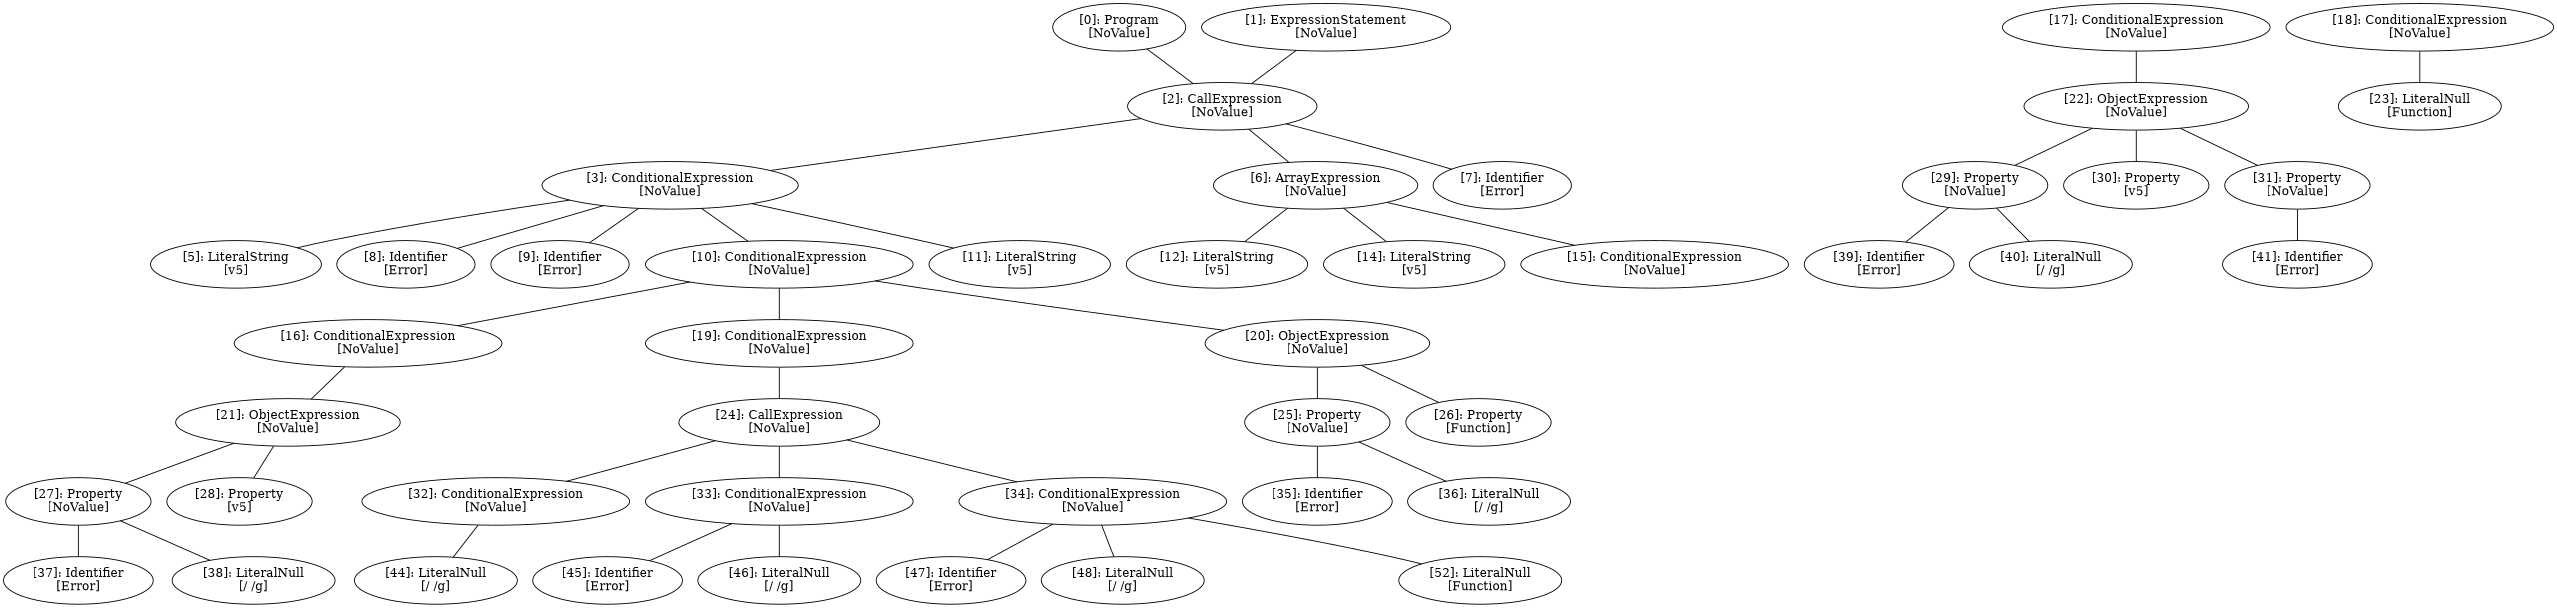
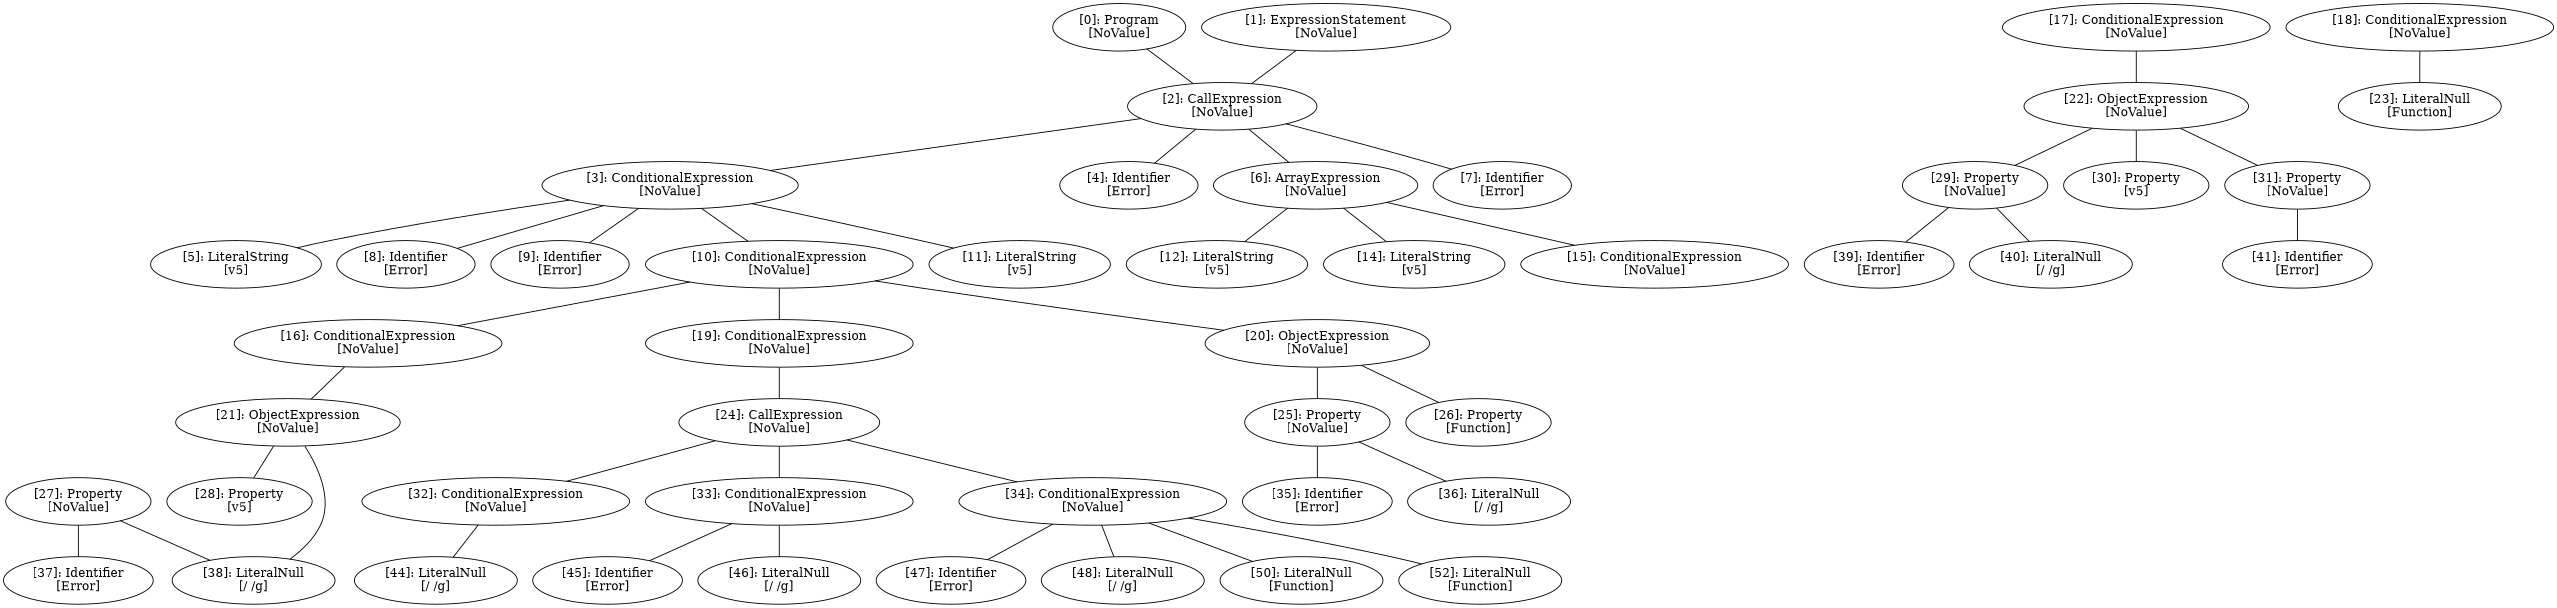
  graph {
    n1 [label="[0]: Program\n[NoValue]"]
    n2 [label="[2]: CallExpression\n[NoValue]"]
    n3 [label="[1]: ExpressionStatement\n[NoValue]"]
    n4 [label="[3]: ConditionalExpression\n[NoValue]"]
+   n5 [label="[4]: Identifier\n[Error]"]
    n6 [label="[6]: ArrayExpression\n[NoValue]"]
    n7 [label="[7]: Identifier\n[Error]"]
    n8 [label="[5]: LiteralString\n[v5]"]
    n9 [label="[8]: Identifier\n[Error]"]
    n10 [label="[9]: Identifier\n[Error]"]
    n11 [label="[10]: ConditionalExpression\n[NoValue]"]
    n12 [label="[11]: LiteralString\n[v5]"]
    n13 [label="[12]: LiteralString\n[v5]"]
    n14 [label="[14]: LiteralString\n[v5]"]
    n15 [label="[15]: ConditionalExpression\n[NoValue]"]
    n16 [label="[16]: ConditionalExpression\n[NoValue]"]
    n17 [label="[19]: ConditionalExpression\n[NoValue]"]
    n18 [label="[20]: ObjectExpression\n[NoValue]"]
    n19 [label="[21]: ObjectExpression\n[NoValue]"]
    n20 [label="[17]: ConditionalExpression\n[NoValue]"]
    n21 [label="[22]: ObjectExpression\n[NoValue]"]
    n22 [label="[18]: ConditionalExpression\n[NoValue]"]
    n23 [label="[23]: LiteralNull\n[Function]"]
    n24 [label="[24]: CallExpression\n[NoValue]"]
    n25 [label="[25]: Property\n[NoValue]"]
    n26 [label="[26]: Property\n[Function]"]
    n27 [label="[27]: Property\n[NoValue]"]
    n28 [label="[28]: Property\n[v5]"]
    n29 [label="[29]: Property\n[NoValue]"]
    n30 [label="[30]: Property\n[v5]"]
    n31 [label="[31]: Property\n[NoValue]"]
    n32 [label="[32]: ConditionalExpression\n[NoValue]"]
    n33 [label="[33]: ConditionalExpression\n[NoValue]"]
    n34 [label="[34]: ConditionalExpression\n[NoValue]"]
    n35 [label="[35]: Identifier\n[Error]"]
    n36 [label="[36]: LiteralNull\n[/ /g]"]
    n37 [label="[37]: Identifier\n[Error]"]
    n38 [label="[38]: LiteralNull\n[/ /g]"]
    n39 [label="[39]: Identifier\n[Error]"]
    n40 [label="[40]: LiteralNull\n[/ /g]"]
    n41 [label="[41]: Identifier\n[Error]"]
    n42 [label="[44]: LiteralNull\n[/ /g]"]
    n43 [label="[45]: Identifier\n[Error]"]
    n44 [label="[46]: LiteralNull\n[/ /g]"]
    n45 [label="[47]: Identifier\n[Error]"]
    n46 [label="[48]: LiteralNull\n[/ /g]"]
+   n47 [label="[50]: LiteralNull\n[Function]"]
    n48 [label="[52]: LiteralNull\n[Function]"]
    n1 -- n2
    n2 -- n4
+   n2 -- n5
    n2 -- n6
    n2 -- n7
    n3 -- n2
    n4 -- n8
    n4 -- n9
    n4 -- n10
    n4 -- n11
    n4 -- n12
    n6 -- n13
    n6 -- n14
    n6 -- n15
    n11 -- n16
    n11 -- n17
    n11 -- n18
    n16 -- n19
    n17 -- n24
    n18 -- n25
    n18 -- n26
-   n19 -- n27
+   n19 -- n38
    n19 -- n28
    n20 -- n21
    n21 -- n29
    n21 -- n30
    n21 -- n31
    n22 -- n23
    n24 -- n32
    n24 -- n33
    n24 -- n34
    n25 -- n35
    n25 -- n36
    n27 -- n37
    n27 -- n38
    n29 -- n39
    n29 -- n40
    n31 -- n41
    n32 -- n42
    n33 -- n43
    n33 -- n44
    n34 -- n45
    n34 -- n46
+   n34 -- n47
    n34 -- n48
  }
